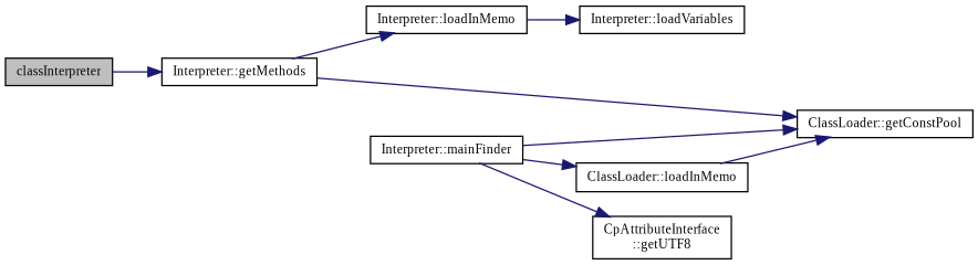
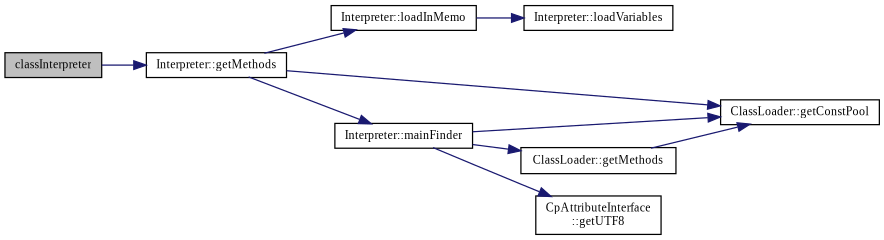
  digraph {
    fontname="Liberation Serif"
    rankdir=LR
    node [color=black fillcolor=white fontname="Liberation Serif" fontsize=10 shape=record style=filled]
    edge [color=midnightblue fontname="Liberation Serif" fontsize=10 labelfontname=Helvetica labelfontsize=10 style=solid]
    n1 [fillcolor=grey75 fontcolor=black height=0.2 label=classInterpreter width=0.4]
    n2 [height=0.2 label="Interpreter::getMethods" width=0.4]
    n3 [height=0.2 label="Interpreter::loadInMemo" width=0.4]
    n4 [height=0.2 label="ClassLoader::getConstPool" width=0.4]
    n5 [height=0.2 label="Interpreter::mainFinder" width=0.4]
    n6 [height=0.2 label="Interpreter::loadVariables" width=0.4]
-   n7 [height=0.2 label="ClassLoader::loadInMemo" width=0.4]
+   n7 [height=0.2 label="ClassLoader::getMethods" width=0.4]
    n8 [height=0.2 label="CpAttributeInterface\l::getUTF8" width=0.4]
    n1 -> n2
    n2 -> n3
    n2 -> n4
+   n2 -> n5
    n3 -> n6
    n5 -> n4
    n5 -> n7
    n5 -> n8
    n7 -> n4
  }
